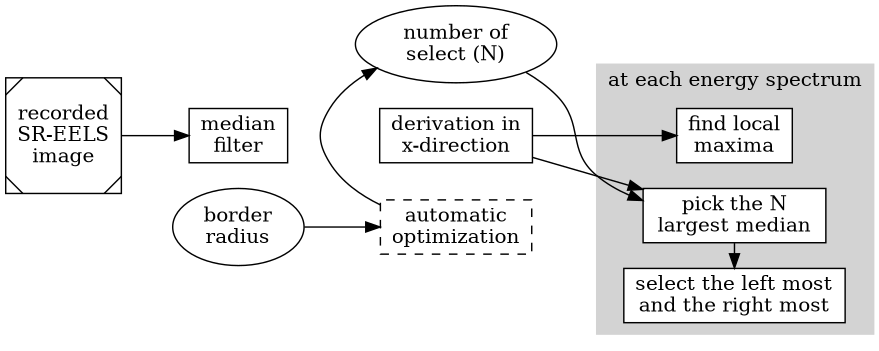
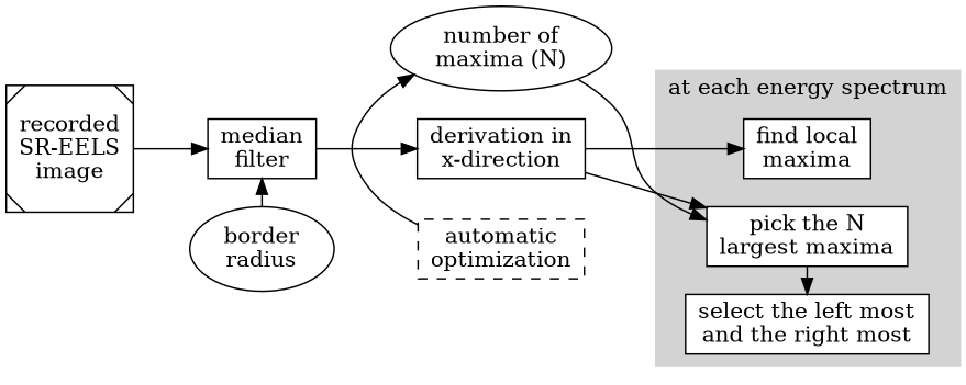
  digraph {
    rankdir=LR
    node [color=black fillcolor=white shape=box style=filled]
    n1 [label="median\nfilter"]
    n2 [label="border\nradius" shape=oval]
    n3 [label="derivation in\nx-direction"]
-   n4 [label="number of\nselect (N)" shape=oval]
+   n4 [label="number of\nmaxima (N)" shape=oval]
    n5 [label="automatic\noptimization" style=dashed]
    n6 [label="find local\nmaxima"]
-   n7 [label="pick the N\nlargest median"]
+   n7 [label="pick the N\nlargest maxima"]
    n8 [label="select the left most\nand the right most"]
    n9 [label="recorded\nSR-EELS\nimage" shape=Msquare]
    subgraph sub_1 {
      rank=same
      n1
      n2
    }
    subgraph sub_2 {
      rank=same
      n3
      n4
      n5
    }
    subgraph cluster_3 {
      color=lightgrey
      label="at each energy spectrum"
      rank=same
      style=filled
      n6
      n7
      n8
    }
-   n5 -> n2 [dir=back]
+   n1 -> n2 [dir=back]
+   n1 -> n3
    n3 -> n6 [weight=9]
    n3 -> n7 [constraint=false]
    n4 -> n7 [constraint=false]
    n5 -> n4 [constraint=false]
    n7 -> n8 [constraint=false]
    n9 -> n1
  }
